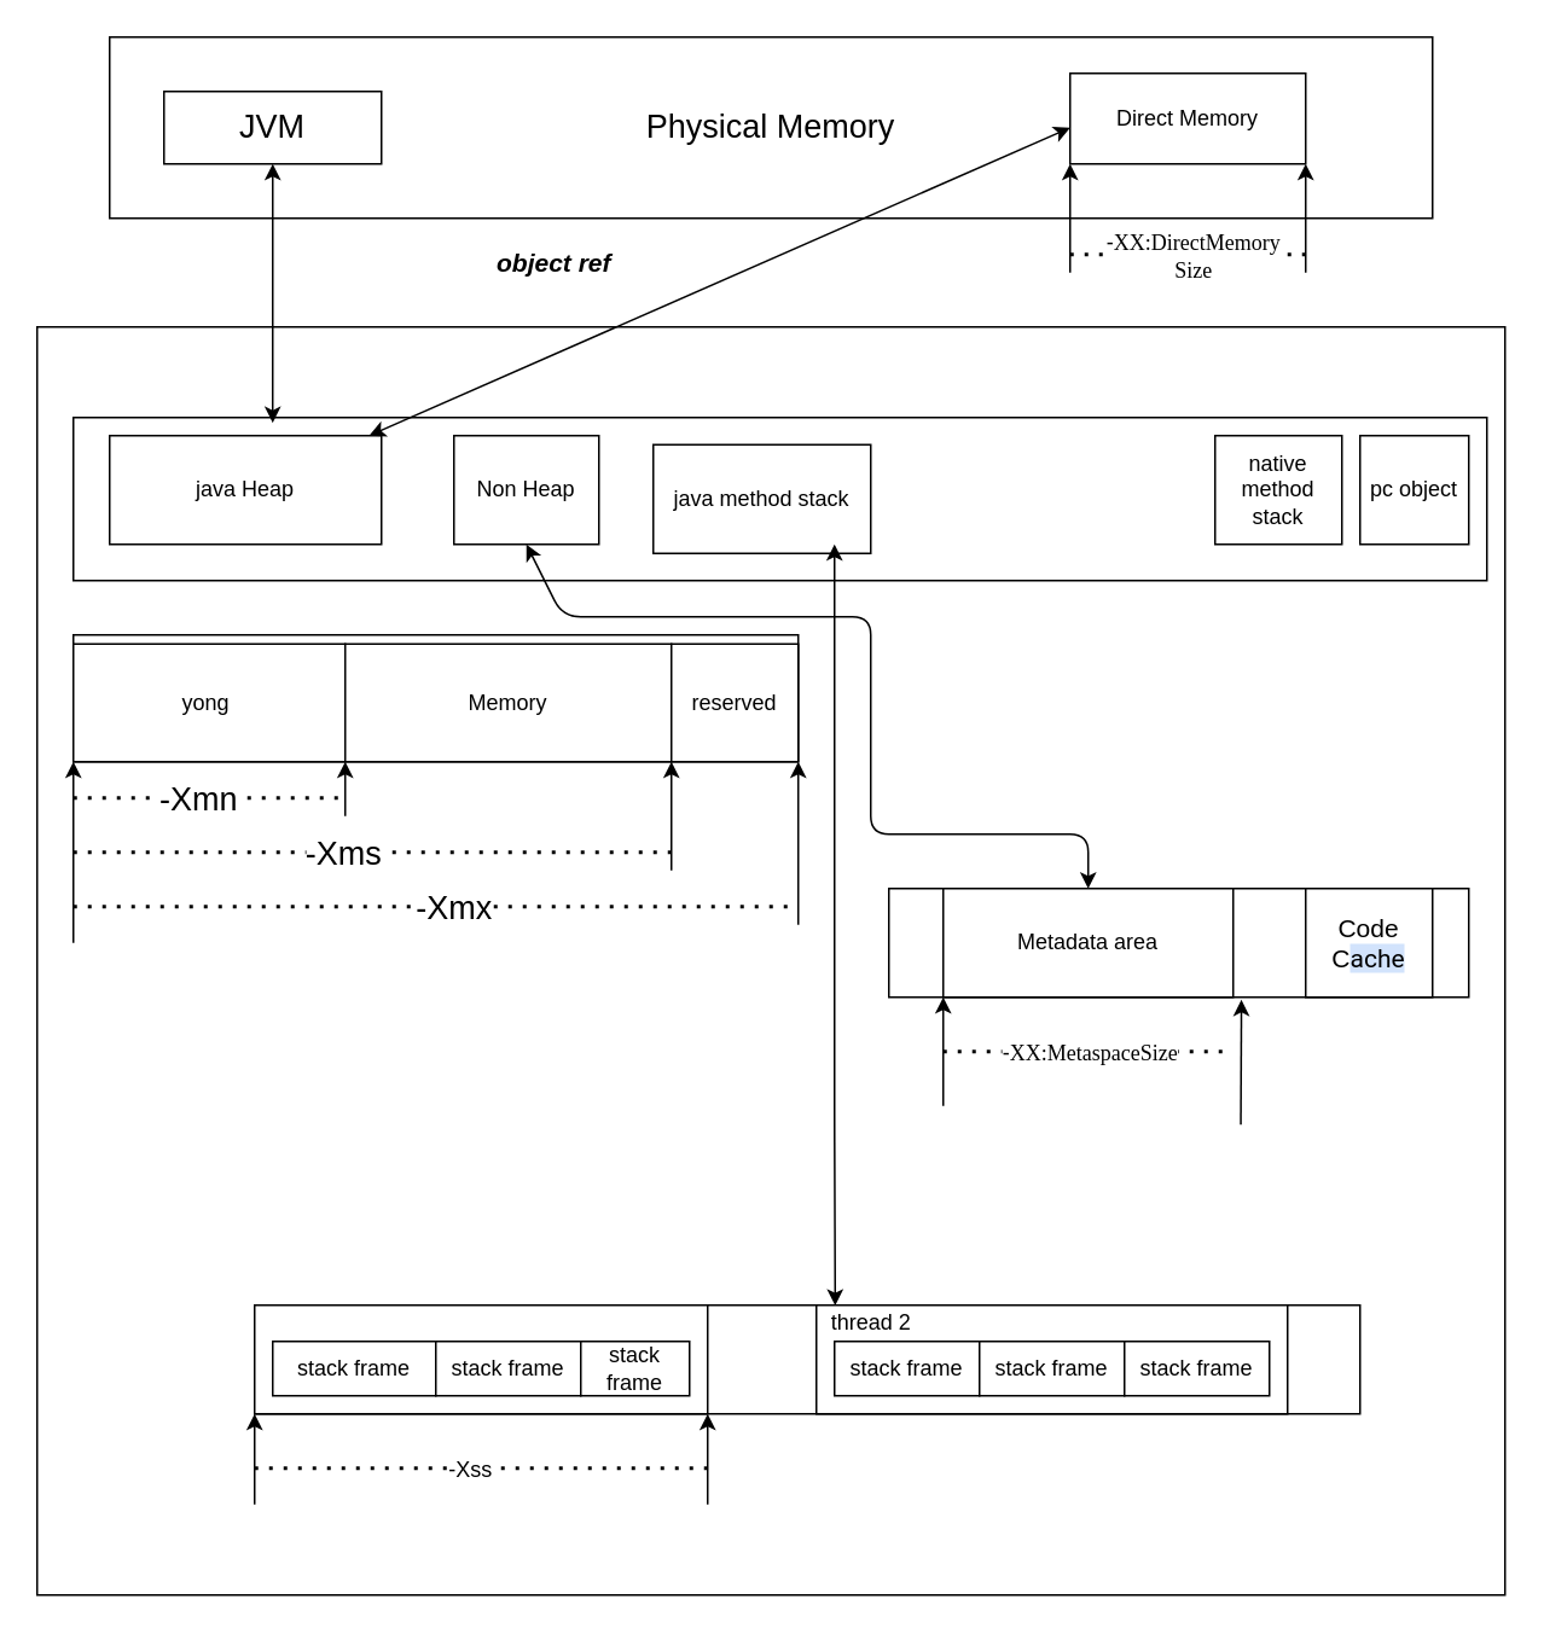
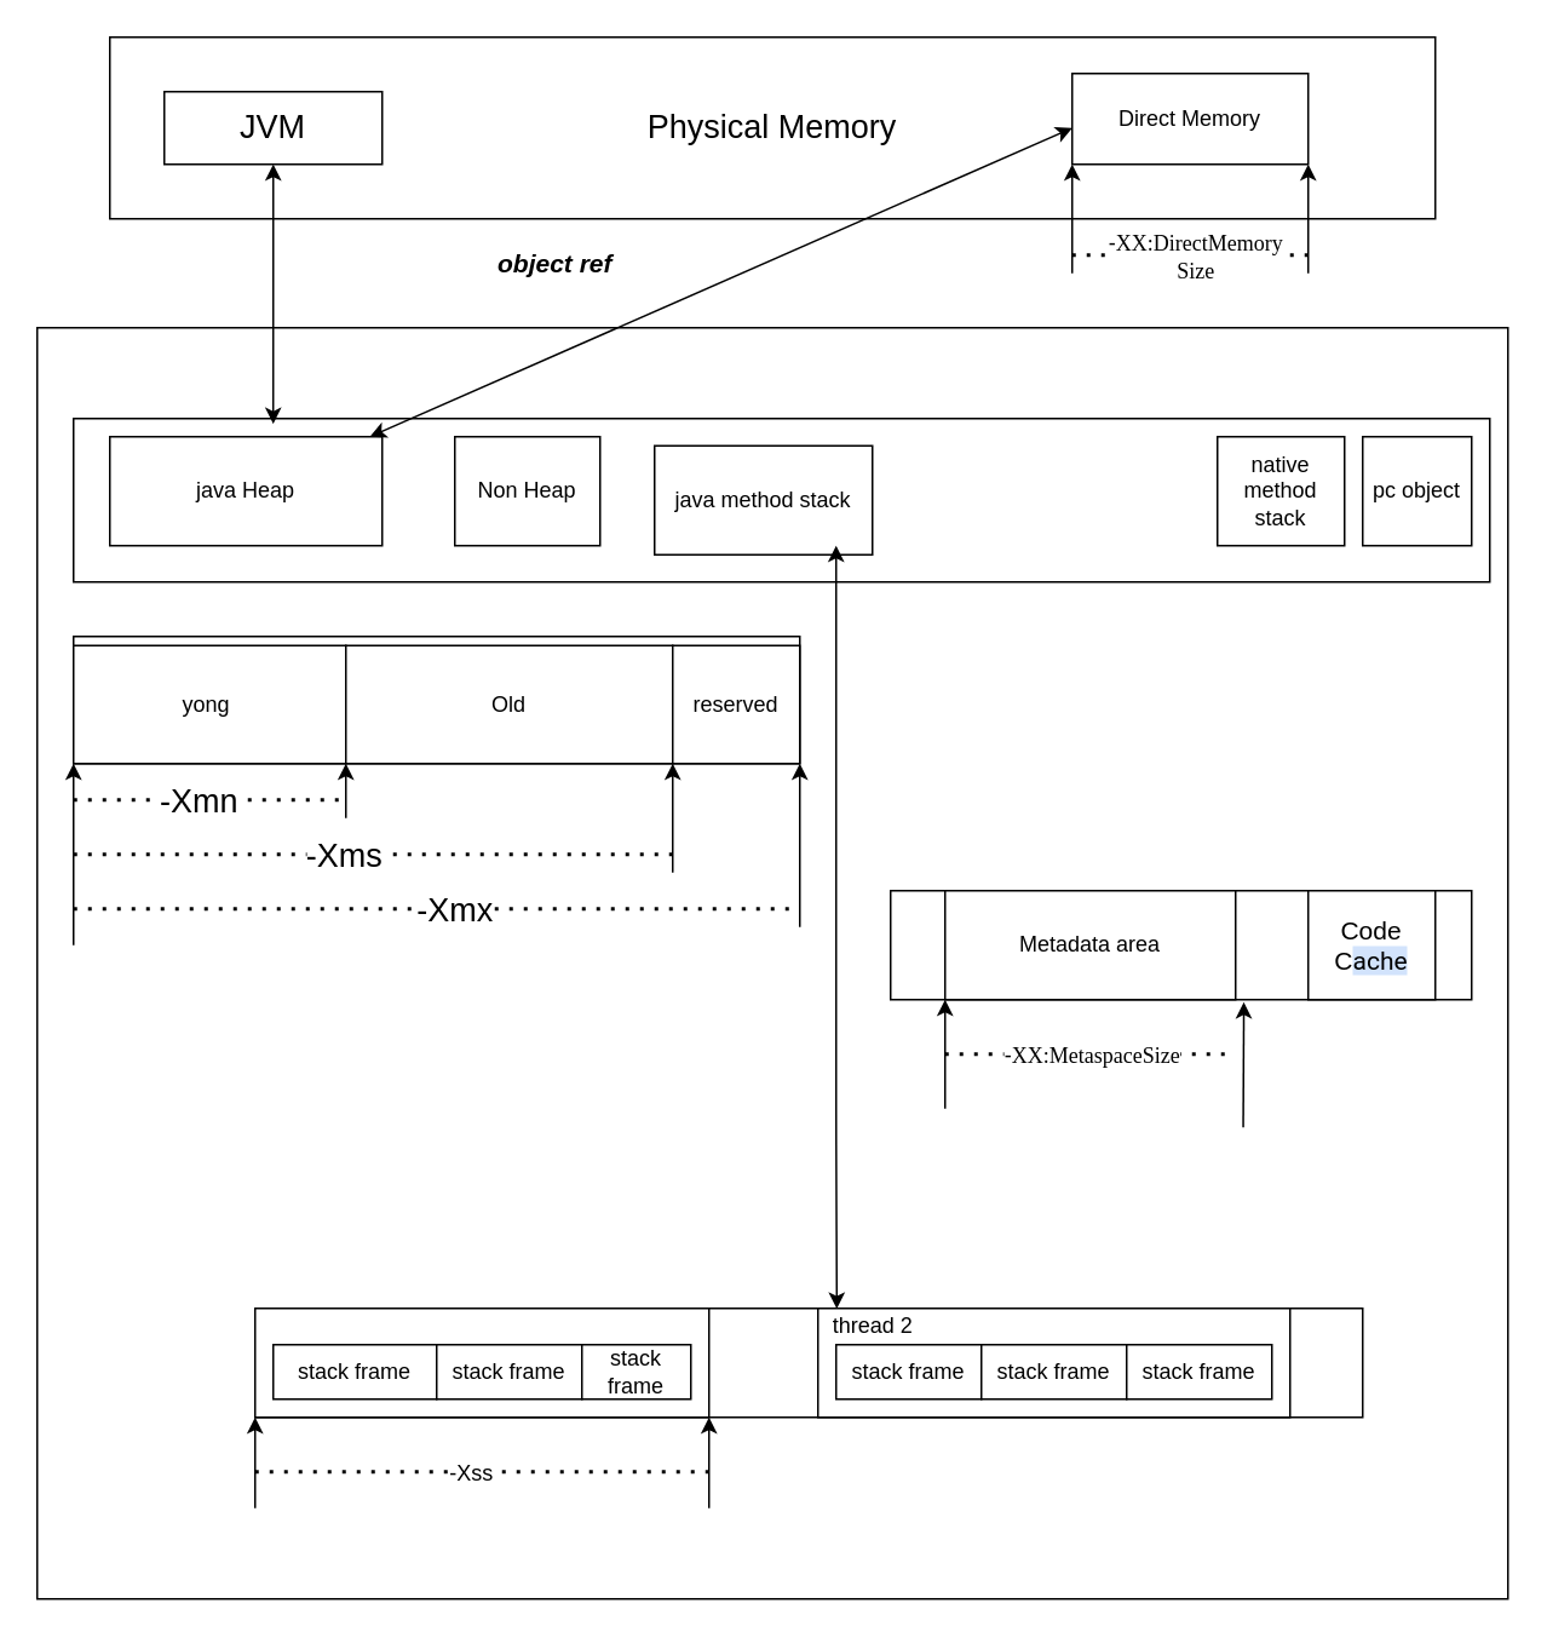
  <mxCell id="0" />
  <mxCell id="1" parent="0" />
  <mxCell id="2" value="" style="rounded=0;whiteSpace=wrap;html=1;" parent="1" vertex="1"><mxGeometry x="30" y="290" width="300" height="120" as="geometry" /></mxCell>
  <mxCell id="3" value="" style="rounded=0;whiteSpace=wrap;html=1;" parent="1" vertex="1"><mxGeometry x="30" y="300" width="310" height="120" as="geometry" /></mxCell>
  <mxCell id="4" value="" style="rounded=0;whiteSpace=wrap;html=1;" parent="1" vertex="1"><mxGeometry x="20" y="180" width="810" height="700" as="geometry" /></mxCell>
  <mxCell id="5" value="" style="rounded=0;whiteSpace=wrap;html=1;" parent="1" vertex="1"><mxGeometry x="40" y="230" width="780" height="90" as="geometry" /></mxCell>
  <mxCell id="6" value="java Heap" style="rounded=0;whiteSpace=wrap;html=1;" parent="1" vertex="1"><mxGeometry x="60" y="240" width="150" height="60" as="geometry" /></mxCell>
  <mxCell id="7" value="Non Heap" style="rounded=0;whiteSpace=wrap;html=1;" parent="1" vertex="1"><mxGeometry x="250" y="240" width="80" height="60" as="geometry" /></mxCell>
  <mxCell id="8" value="java method stack" style="rounded=0;whiteSpace=wrap;html=1;" parent="1" vertex="1"><mxGeometry x="360" y="245" width="120" height="60" as="geometry" /></mxCell>
  <mxCell id="9" value="native method stack" style="rounded=0;whiteSpace=wrap;html=1;" parent="1" vertex="1"><mxGeometry x="670" y="240" width="70" height="60" as="geometry" /></mxCell>
  <mxCell id="10" value="pc object" style="rounded=0;whiteSpace=wrap;html=1;" parent="1" vertex="1"><mxGeometry x="750" y="240" width="60" height="60" as="geometry" /></mxCell>
  <mxCell id="11" value="" style="rounded=0;whiteSpace=wrap;html=1;" parent="1" vertex="1"><mxGeometry x="40" y="350" width="400" height="70" as="geometry" /></mxCell>
  <mxCell id="12" value="yong&amp;nbsp;" style="rounded=0;whiteSpace=wrap;html=1;" parent="1" vertex="1"><mxGeometry x="40" y="355" width="150" height="65" as="geometry" /></mxCell>
- <mxCell id="13" value="Memory" style="rounded=0;whiteSpace=wrap;html=1;" parent="1" vertex="1"><mxGeometry x="190" y="355" width="180" height="65" as="geometry" /></mxCell>
+ <mxCell id="13" value="Old" style="rounded=0;whiteSpace=wrap;html=1;" parent="1" vertex="1"><mxGeometry x="190" y="355" width="180" height="65" as="geometry" /></mxCell>
  <mxCell id="14" value="" style="endArrow=none;dashed=1;html=1;dashPattern=1 3;strokeWidth=2;" parent="1" edge="1"><mxGeometry width="50" height="50" relative="1" as="geometry"><mxPoint x="40" y="500" as="sourcePoint" /><mxPoint x="440" y="500" as="targetPoint" /></mxGeometry></mxCell>
  <mxCell id="15" value="&lt;font style=&quot;font-size: 18px&quot;&gt;-Xmx&lt;/font&gt;" style="edgeLabel;html=1;align=center;verticalAlign=middle;resizable=0;points=[];" parent="14" vertex="1" connectable="0"><mxGeometry x="-0.143" y="-1" relative="1" as="geometry"><mxPoint x="38.67" y="-1" as="offset" /></mxGeometry></mxCell>
  <mxCell id="16" value="" style="endArrow=none;dashed=1;html=1;dashPattern=1 3;strokeWidth=2;" parent="1" edge="1"><mxGeometry width="50" height="50" relative="1" as="geometry"><mxPoint x="40" y="470" as="sourcePoint" /><mxPoint x="370" y="470" as="targetPoint" /></mxGeometry></mxCell>
  <mxCell id="17" value="&lt;font style=&quot;font-size: 18px&quot;&gt;-Xms&lt;/font&gt;" style="edgeLabel;html=1;align=center;verticalAlign=middle;resizable=0;points=[];" parent="16" vertex="1" connectable="0"><mxGeometry x="-0.103" y="-3" relative="1" as="geometry"><mxPoint y="-3" as="offset" /></mxGeometry></mxCell>
  <mxCell id="18" value="" style="endArrow=none;dashed=1;html=1;dashPattern=1 3;strokeWidth=2;" parent="1" edge="1"><mxGeometry width="50" height="50" relative="1" as="geometry"><mxPoint x="40" y="440" as="sourcePoint" /><mxPoint x="190" y="440" as="targetPoint" /></mxGeometry></mxCell>
  <mxCell id="19" value="&lt;font style=&quot;font-size: 18px&quot;&gt;-Xmn&lt;/font&gt;" style="edgeLabel;html=1;align=center;verticalAlign=middle;resizable=0;points=[];" parent="18" vertex="1" connectable="0"><mxGeometry x="-0.103" y="-3" relative="1" as="geometry"><mxPoint x="1" y="-3" as="offset" /></mxGeometry></mxCell>
  <mxCell id="20" value="" style="endArrow=classic;html=1;entryX=0;entryY=1;entryDx=0;entryDy=0;" parent="1" target="11" edge="1"><mxGeometry width="50" height="50" relative="1" as="geometry"><mxPoint x="40" y="520" as="sourcePoint" /><mxPoint x="100" y="515" as="targetPoint" /></mxGeometry></mxCell>
  <mxCell id="21" value="" style="endArrow=classic;html=1;" parent="1" edge="1"><mxGeometry width="50" height="50" relative="1" as="geometry"><mxPoint x="440" y="510" as="sourcePoint" /><mxPoint x="440" y="420" as="targetPoint" /></mxGeometry></mxCell>
  <mxCell id="22" value="" style="endArrow=classic;html=1;" parent="1" edge="1"><mxGeometry width="50" height="50" relative="1" as="geometry"><mxPoint x="370" y="480" as="sourcePoint" /><mxPoint x="370" y="420" as="targetPoint" /></mxGeometry></mxCell>
  <mxCell id="23" value="" style="endArrow=classic;html=1;entryX=0;entryY=1;entryDx=0;entryDy=0;" parent="1" target="13" edge="1"><mxGeometry width="50" height="50" relative="1" as="geometry"><mxPoint x="190" y="450" as="sourcePoint" /><mxPoint x="190" y="410" as="targetPoint" /></mxGeometry></mxCell>
  <mxCell id="24" value="" style="rounded=0;whiteSpace=wrap;html=1;" parent="1" vertex="1"><mxGeometry x="490" y="490" width="320" height="60" as="geometry" /></mxCell>
- <mxCell id="25" value="" style="endArrow=classic;startArrow=classic;html=1;entryX=0.5;entryY=1;entryDx=0;entryDy=0;exitX=0.5;exitY=0;exitDx=0;exitDy=0;" parent="1" source="26" target="7" edge="1"><mxGeometry width="50" height="50" relative="1" as="geometry"><mxPoint x="500" y="560" as="sourcePoint" /><mxPoint x="450" y="310" as="targetPoint" /><Array as="points"><mxPoint x="600" y="460" /><mxPoint x="480" y="460" /><mxPoint x="480" y="340" /><mxPoint x="410" y="340" /><mxPoint x="310" y="340" /></Array></mxGeometry></mxCell>
  <mxCell id="26" value="Metadata&amp;nbsp;area" style="rounded=0;whiteSpace=wrap;html=1;" parent="1" vertex="1"><mxGeometry x="520" y="490" width="160" height="60" as="geometry" /></mxCell>
  <mxCell id="27" value="" style="endArrow=classic;html=1;entryX=0;entryY=1;entryDx=0;entryDy=0;" parent="1" edge="1"><mxGeometry width="50" height="50" relative="1" as="geometry"><mxPoint x="520" y="610" as="sourcePoint" /><mxPoint x="520" y="550" as="targetPoint" /></mxGeometry></mxCell>
  <mxCell id="28" value="" style="endArrow=classic;html=1;entryX=0.608;entryY=1.023;entryDx=0;entryDy=0;entryPerimeter=0;exitX=0.82;exitY=0.629;exitDx=0;exitDy=0;exitPerimeter=0;" parent="1" edge="1" target="24" source="4"><mxGeometry width="50" height="50" relative="1" as="geometry"><mxPoint x="709" y="610" as="sourcePoint" /><mxPoint x="709" y="550" as="targetPoint" /><Array as="points" /></mxGeometry></mxCell>
  <mxCell id="29" value="" style="endArrow=none;dashed=1;html=1;dashPattern=1 3;strokeWidth=2;" parent="1" edge="1"><mxGeometry width="50" height="50" relative="1" as="geometry"><mxPoint x="520" y="580" as="sourcePoint" /><mxPoint x="680" y="580" as="targetPoint" /></mxGeometry></mxCell>
  <mxCell id="30" value="&lt;font&gt;&lt;font style=&quot;font-size: 12px&quot;&gt;-&lt;span style=&quot;background-color: rgba(0 , 0 , 0 , 0) ; font-family: &amp;#34;microsoft yahei&amp;#34; , &amp;#34;stxihei&amp;#34; ; text-align: left&quot;&gt;XX:MetaspaceSize&lt;/span&gt;&lt;/font&gt;&lt;br&gt;&lt;/font&gt;" style="edgeLabel;html=1;align=center;verticalAlign=middle;resizable=0;points=[];" parent="29" vertex="1" connectable="0"><mxGeometry x="-0.143" y="-1" relative="1" as="geometry"><mxPoint x="11.33" y="-1" as="offset" /></mxGeometry></mxCell>
  <mxCell id="31" value="" style="rounded=0;whiteSpace=wrap;html=1;" parent="1" vertex="1"><mxGeometry x="140" y="720" width="610" height="60" as="geometry" /></mxCell>
  <mxCell id="32" value="" style="endArrow=classic;startArrow=classic;html=1;exitX=0.173;exitY=0.01;exitDx=0;exitDy=0;exitPerimeter=0;" parent="1" source="36" edge="1"><mxGeometry width="50" height="50" relative="1" as="geometry"><mxPoint x="510" y="570" as="sourcePoint" /><mxPoint x="460" y="300" as="targetPoint" /><Array as="points"><mxPoint x="460" y="620" /><mxPoint x="460" y="300" /></Array></mxGeometry></mxCell>
  <mxCell id="33" value="" style="rounded=0;whiteSpace=wrap;html=1;" parent="1" vertex="1"><mxGeometry x="140" y="720" width="250" height="60" as="geometry" /></mxCell>
  <mxCell id="34" value="reserved" style="rounded=0;whiteSpace=wrap;html=1;" parent="1" vertex="1"><mxGeometry x="370" y="355" width="70" height="65" as="geometry" /></mxCell>
  <mxCell id="35" value="" style="rounded=0;whiteSpace=wrap;html=1;" parent="1" vertex="1"><mxGeometry x="450" y="720" width="260" height="60" as="geometry" /></mxCell>
  <mxCell id="36" value="&lt;font style=&quot;font-size: 12px&quot;&gt;thread 2&lt;br&gt;&lt;/font&gt;" style="text;html=1;resizable=0;autosize=1;align=center;verticalAlign=middle;points=[];fillColor=none;strokeColor=none;rounded=0;" parent="1" vertex="1"><mxGeometry x="450" y="720" width="60" height="20" as="geometry" /></mxCell>
  <mxCell id="37" value="stack frame" style="rounded=0;whiteSpace=wrap;html=1;" parent="1" vertex="1"><mxGeometry x="150" y="740" width="90" height="30" as="geometry" /></mxCell>
  <mxCell id="38" value="stack frame" style="rounded=0;whiteSpace=wrap;html=1;" parent="1" vertex="1"><mxGeometry x="240" y="740" width="80" height="30" as="geometry" /></mxCell>
  <mxCell id="39" value="stack frame" style="rounded=0;whiteSpace=wrap;html=1;" parent="1" vertex="1"><mxGeometry x="320" y="740" width="60" height="30" as="geometry" /></mxCell>
  <mxCell id="40" value="stack frame" style="rounded=0;whiteSpace=wrap;html=1;" parent="1" vertex="1"><mxGeometry x="460" y="740" width="80" height="30" as="geometry" /></mxCell>
  <mxCell id="41" value="stack frame" style="rounded=0;whiteSpace=wrap;html=1;" parent="1" vertex="1"><mxGeometry x="540" y="740" width="80" height="30" as="geometry" /></mxCell>
  <mxCell id="42" value="stack frame" style="rounded=0;whiteSpace=wrap;html=1;" parent="1" vertex="1"><mxGeometry x="620" y="740" width="80" height="30" as="geometry" /></mxCell>
  <mxCell id="43" value="" style="endArrow=classic;html=1;entryX=0;entryY=1;entryDx=0;entryDy=0;" parent="1" edge="1"><mxGeometry width="50" height="50" relative="1" as="geometry"><mxPoint x="140" y="830" as="sourcePoint" /><mxPoint x="140" y="780" as="targetPoint" /></mxGeometry></mxCell>
  <mxCell id="44" value="" style="endArrow=classic;html=1;entryX=0;entryY=1;entryDx=0;entryDy=0;" parent="1" edge="1"><mxGeometry width="50" height="50" relative="1" as="geometry"><mxPoint x="390" y="830" as="sourcePoint" /><mxPoint x="390" y="780" as="targetPoint" /></mxGeometry></mxCell>
  <mxCell id="45" value="" style="endArrow=none;dashed=1;html=1;dashPattern=1 3;strokeWidth=2;" parent="1" edge="1"><mxGeometry width="50" height="50" relative="1" as="geometry"><mxPoint x="140" y="810" as="sourcePoint" /><mxPoint x="390" y="810" as="targetPoint" /></mxGeometry></mxCell>
  <mxCell id="46" value="&lt;font&gt;&lt;span style=&quot;font-size: 12px&quot;&gt;-Xss&lt;/span&gt;&lt;br&gt;&lt;/font&gt;" style="edgeLabel;html=1;align=center;verticalAlign=middle;resizable=0;points=[];" parent="45" vertex="1" connectable="0"><mxGeometry x="-0.143" y="-1" relative="1" as="geometry"><mxPoint x="11.33" y="-1" as="offset" /></mxGeometry></mxCell>
  <mxCell id="47" value="" style="endArrow=none;dashed=1;html=1;dashPattern=1 3;strokeWidth=2;" parent="1" edge="1"><mxGeometry width="50" height="50" relative="1" as="geometry"><mxPoint x="590" y="140" as="sourcePoint" /><mxPoint x="720" y="140" as="targetPoint" /></mxGeometry></mxCell>
  <mxCell id="48" value="&lt;font&gt;&lt;font style=&quot;font-size: 12px&quot;&gt;-&lt;span style=&quot;background-color: rgba(0 , 0 , 0 , 0) ; font-family: &amp;#34;microsoft yahei&amp;#34; , &amp;#34;stxihei&amp;#34; ; text-align: left&quot;&gt;XX:DirectMemory&lt;br&gt;Size&lt;/span&gt;&lt;/font&gt;&lt;br&gt;&lt;/font&gt;" style="edgeLabel;html=1;align=center;verticalAlign=middle;resizable=0;points=[];" parent="47" vertex="1" connectable="0"><mxGeometry x="-0.143" y="-1" relative="1" as="geometry"><mxPoint x="11.33" y="-1" as="offset" /></mxGeometry></mxCell>
  <mxCell id="49" value="&lt;font style=&quot;font-size: 18px&quot;&gt;Physical Memory&lt;/font&gt;" style="rounded=0;whiteSpace=wrap;html=1;" vertex="1" parent="1"><mxGeometry x="60" y="20" width="730" height="100" as="geometry" /></mxCell>
  <mxCell id="50" value="&lt;font style=&quot;font-size: 18px&quot;&gt;JVM&lt;/font&gt;" style="rounded=0;whiteSpace=wrap;html=1;" vertex="1" parent="1"><mxGeometry x="90" y="50" width="120" height="40" as="geometry" /></mxCell>
  <mxCell id="51" value="Direct Memory" style="rounded=0;whiteSpace=wrap;html=1;" vertex="1" parent="1"><mxGeometry x="590" y="40" width="130" height="50" as="geometry" /></mxCell>
  <mxCell id="52" value="" style="endArrow=classic;html=1;entryX=0;entryY=1;entryDx=0;entryDy=0;" parent="1" edge="1"><mxGeometry width="50" height="50" relative="1" as="geometry"><mxPoint x="590" y="150" as="sourcePoint" /><mxPoint x="590" y="90" as="targetPoint" /></mxGeometry></mxCell>
  <mxCell id="53" value="" style="endArrow=classic;html=1;entryX=0;entryY=1;entryDx=0;entryDy=0;" parent="1" edge="1"><mxGeometry width="50" height="50" relative="1" as="geometry"><mxPoint x="720" y="150" as="sourcePoint" /><mxPoint x="720" y="90" as="targetPoint" /></mxGeometry></mxCell>
  <mxCell id="54" value="&lt;div&gt;&lt;font style=&quot;font-size: 14px&quot;&gt;&lt;span&gt;Code C&lt;/span&gt;&lt;font face=&quot;Roboto, RobotoDraft, Helvetica, Arial, sans-serif&quot;&gt;&lt;span style=&quot;background-color: rgb(210 , 227 , 252)&quot;&gt;ache&lt;/span&gt;&lt;/font&gt;&lt;/font&gt;&lt;/div&gt;" style="rounded=0;whiteSpace=wrap;html=1;" vertex="1" parent="1"><mxGeometry x="720" y="490" width="70" height="60" as="geometry" /></mxCell>
  <mxCell id="55" value="" style="endArrow=classic;startArrow=classic;html=1;exitX=0.141;exitY=0.033;exitDx=0;exitDy=0;exitPerimeter=0;" edge="1" parent="1" source="5"><mxGeometry width="50" height="50" relative="1" as="geometry"><mxPoint x="150" y="160" as="sourcePoint" /><mxPoint x="150" y="90" as="targetPoint" /><Array as="points"><mxPoint x="150" y="140" /><mxPoint x="150" y="90" /></Array></mxGeometry></mxCell>
  <mxCell id="56" value="" style="endArrow=classic;startArrow=classic;html=1;" edge="1" parent="1" source="6"><mxGeometry width="50" height="50" relative="1" as="geometry"><mxPoint x="589.98" y="212.97" as="sourcePoint" /><mxPoint x="590" y="70" as="targetPoint" /><Array as="points"><mxPoint x="590" y="70" /></Array></mxGeometry></mxCell>
  <mxCell id="57" value="&lt;font style=&quot;font-size: 14px&quot;&gt;&lt;i&gt;&lt;b&gt;object ref&lt;/b&gt;&lt;/i&gt;&lt;/font&gt;" style="text;html=1;resizable=0;autosize=1;align=center;verticalAlign=middle;points=[];fillColor=none;strokeColor=none;rounded=0;" vertex="1" parent="1"><mxGeometry x="265" y="135" width="80" height="20" as="geometry" /></mxCell>
